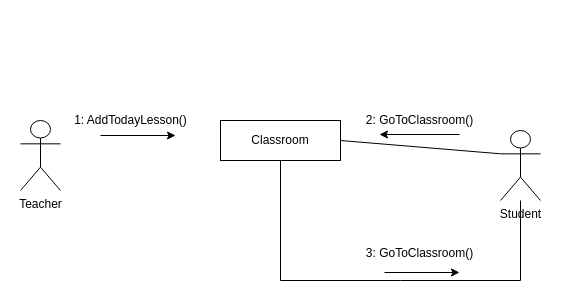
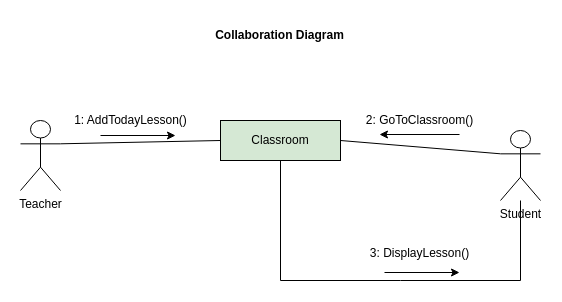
  <mxCell id="0" />
  <mxCell id="1" parent="0" />
+ <mxCell id="2" value="Collaboration Diagram" style="text;html=1;align=center;verticalAlign=middle;resizable=0;points=[];autosize=1;strokeColor=none;fillColor=none;fontStyle=1" vertex="1" parent="1"><mxGeometry x="204" y="20" width="150" height="30" as="geometry" /></mxCell>
  <mxCell id="3" value="Student" style="shape=umlActor;verticalLabelPosition=bottom;verticalAlign=top;html=1;outlineConnect=0;" vertex="1" parent="1"><mxGeometry x="500" y="130" width="40" height="70" as="geometry" /></mxCell>
- <mxCell id="4" value="Classroom" style="rounded=0;whiteSpace=wrap;html=1;" vertex="1" parent="1"><mxGeometry x="220" y="120" width="120" height="40" as="geometry" /></mxCell>
+ <mxCell id="4" value="Classroom" style="rounded=0;whiteSpace=wrap;html=1;fillColor=#d5e8d4;" vertex="1" parent="1"><mxGeometry x="220" y="120" width="120" height="40" as="geometry" /></mxCell>
+ <mxCell id="5" value="" style="endArrow=none;html=1;rounded=0;entryX=0;entryY=0.5;entryDx=0;entryDy=0;exitX=1;exitY=0.333;exitDx=0;exitDy=0;exitPerimeter=0;" edge="1" parent="1" source="7" target="4"><mxGeometry width="50" height="50" relative="1" as="geometry"><mxPoint x="70" y="140" as="sourcePoint" /><mxPoint x="380" y="350" as="targetPoint" /></mxGeometry></mxCell>
  <mxCell id="6" value="1: AddTodayLesson()" style="text;html=1;align=center;verticalAlign=middle;resizable=0;points=[];autosize=1;strokeColor=none;fillColor=none;" vertex="1" parent="1"><mxGeometry x="60" y="105" width="140" height="30" as="geometry" /></mxCell>
  <mxCell id="7" value="Teacher" style="shape=umlActor;verticalLabelPosition=bottom;verticalAlign=top;html=1;outlineConnect=0;" vertex="1" parent="1"><mxGeometry x="20" y="120" width="40" height="70" as="geometry" /></mxCell>
  <mxCell id="8" value="" style="endArrow=none;html=1;rounded=0;entryX=0;entryY=0.333;entryDx=0;entryDy=0;entryPerimeter=0;exitX=1;exitY=0.5;exitDx=0;exitDy=0;" edge="1" parent="1" source="4" target="3"><mxGeometry width="50" height="50" relative="1" as="geometry"><mxPoint x="330" y="400" as="sourcePoint" /><mxPoint x="380" y="350" as="targetPoint" /></mxGeometry></mxCell>
- <mxCell id="9" value="3: GoToClassroom()" style="text;html=1;align=center;verticalAlign=middle;resizable=0;points=[];autosize=1;strokeColor=none;fillColor=none;" vertex="1" parent="1"><mxGeometry x="359" y="238" width="120" height="30" as="geometry" /></mxCell>
+ <mxCell id="9" value="3: DisplayLesson()" style="text;html=1;align=center;verticalAlign=middle;resizable=0;points=[];autosize=1;strokeColor=none;fillColor=none;" vertex="1" parent="1"><mxGeometry x="359" y="238" width="120" height="30" as="geometry" /></mxCell>
  <mxCell id="10" value="" style="endArrow=classic;html=1;rounded=0;" edge="1" parent="1"><mxGeometry width="50" height="50" relative="1" as="geometry"><mxPoint x="100" y="135" as="sourcePoint" /><mxPoint x="175" y="135" as="targetPoint" /></mxGeometry></mxCell>
  <mxCell id="11" value="" style="endArrow=classic;html=1;rounded=0;" edge="1" parent="1"><mxGeometry width="50" height="50" relative="1" as="geometry"><mxPoint x="459" y="134" as="sourcePoint" /><mxPoint x="379" y="134" as="targetPoint" /></mxGeometry></mxCell>
  <mxCell id="12" value="2: GoToClassroom()" style="text;html=1;align=center;verticalAlign=middle;resizable=0;points=[];autosize=1;strokeColor=none;fillColor=none;" vertex="1" parent="1"><mxGeometry x="354" y="105" width="130" height="30" as="geometry" /></mxCell>
  <mxCell id="13" value="" style="endArrow=classic;html=1;rounded=0;" edge="1" parent="1"><mxGeometry width="50" height="50" relative="1" as="geometry"><mxPoint x="384" y="272" as="sourcePoint" /><mxPoint x="459" y="272" as="targetPoint" /></mxGeometry></mxCell>
  <mxCell id="14" value="" style="endArrow=none;html=1;rounded=0;exitX=0.5;exitY=1;exitDx=0;exitDy=0;" edge="1" parent="1" source="4" target="3"><mxGeometry width="50" height="50" relative="1" as="geometry"><mxPoint x="330" y="400" as="sourcePoint" /><mxPoint x="380" y="350" as="targetPoint" /><Array as="points"><mxPoint x="280" y="280" /><mxPoint x="400" y="280" /><mxPoint x="520" y="280" /></Array></mxGeometry></mxCell>
